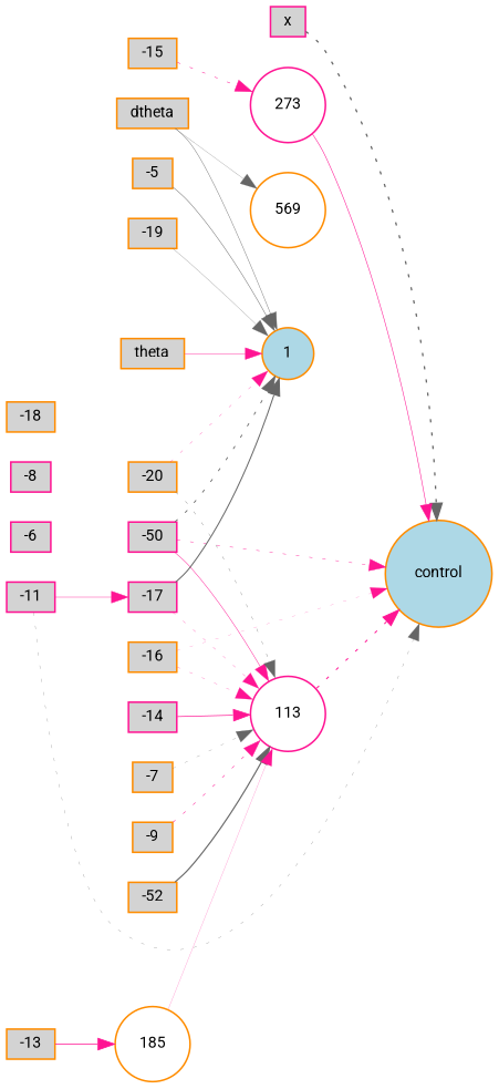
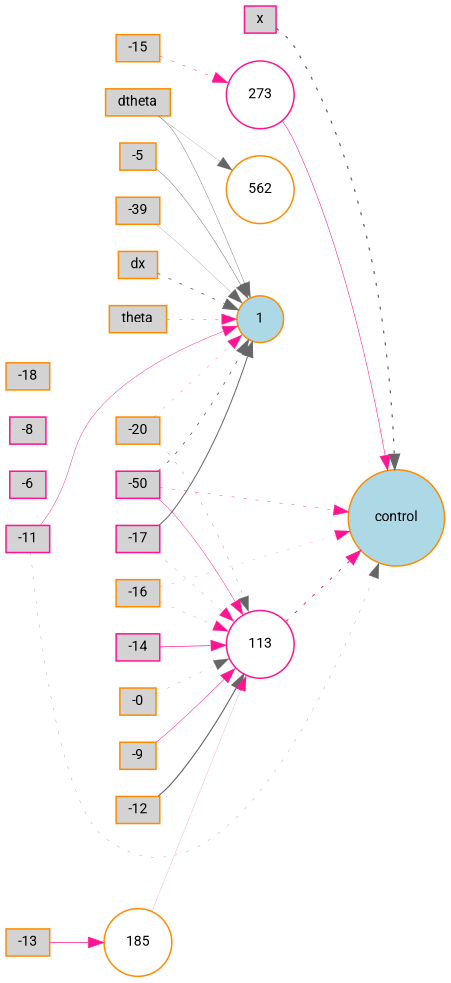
  digraph {
    fontname=Roboto
    rankdir=LR
    node [color=darkorange fillcolor=lightgray fontname=Roboto fontsize=9 shape=box style=filled]
    edge [color=deeppink fontname=Roboto style=dotted]
    x [color=deeppink height=0.2 width=0.2]
    control [fillcolor=lightblue height=0.2 shape=circle width=0.2]
+   dx [height=0.2 width=0.2]
    1 [fillcolor=lightblue height=0.2 shape=circle width=0.2]
    theta [height=0.2 width=0.2]
    dtheta [height=0.2 width=0.2]
-   562 [height=0.2 shape=circle width=0.2 label=569 fillcolor="" style=""]
+   562 [height=0.2 shape=circle width=0.2 fillcolor="" style=""]
    -5 [height=0.2 width=0.2]
    -6 [color=deeppink height=0.2 width=0.2]
-   -7 [height=0.2 width=0.2]
+   -7 [height=0.2 width=0.2 label=-0]
    113 [color=deeppink fillcolor=white height=0.2 shape=circle width=0.2]
    -8 [color=deeppink height=0.2 width=0.2]
    -9 [height=0.2 width=0.2]
    n14 [color=deeppink height=0.2 label=-50 width=0.2]
    -11 [color=deeppink height=0.2 width=0.2]
-   -12 [height=0.2 width=0.2 label=-52]
+   -12 [height=0.2 width=0.2]
    -13 [height=0.2 width=0.2]
    185 [fillcolor=white height=0.2 shape=circle width=0.2]
    -14 [color=deeppink height=0.2 width=0.2]
    -15 [height=0.2 width=0.2]
    273 [color=deeppink fillcolor=white height=0.2 shape=circle width=0.2]
    -16 [height=0.2 width=0.2]
    -17 [color=deeppink height=0.2 width=0.2]
    -18 [height=0.2 width=0.2]
-   -19 [height=0.2 width=0.2]
+   -19 [height=0.2 width=0.2 label=-39]
    -20 [height=0.2 width=0.2]
    x -> control [color=gray40 penwidth=0.8371859971381803]
-   theta -> 1 [penwidth=0.25381768439254815 style=bold]
+   dx -> 1 [color=gray40 penwidth=0.5518423229941429]
+   theta -> 1 [penwidth=0.25381768439254815]
    dtheta -> 1 [color=gray40 penwidth=0.2641654535820491 style=bold]
    dtheta -> 562 [color=gray40 penwidth=0.15081853310754 style=bold]
    -5 -> 1 [color=gray40 penwidth=0.30642277785331107 style=bold]
    -7 -> 113 [color=gray40 penwidth=0.14727364443792218]
    113 -> control [penwidth=0.6469212745407911]
-   -9 -> 113 [penwidth=0.33288544588665636]
+   -9 -> 113 [penwidth=0.33288544588665636 style=bold]
    n14 -> control [penwidth=0.2724865532779355]
    n14 -> 1 [color=gray40 penwidth=0.5630634373877484]
    n14 -> 113 [penwidth=0.29674267488835826 style=bold]
    -11 -> control [color=gray40 penwidth=0.161933891668577]
-   -11 -> -17 [penwidth=0.28091715174683596 style=bold]
+   -11 -> 1 [penwidth=0.28091715174683596 style=bold]
    -12 -> 113 [color=gray40 penwidth=0.7476989251693648 style=bold]
    -13 -> 185 [penwidth=0.4883375394785918 style=bold]
    185 -> 113 [penwidth=0.10940799509911861 style=bold]
    -14 -> 113 [penwidth=0.4476456635858215 style=bold]
    -15 -> 273 [penwidth=0.32006510929135457]
    273 -> control [penwidth=0.3522522252058973 style=bold]
    -16 -> control [penwidth=0.11003399610411577]
    -16 -> 113 [penwidth=0.15095106943212866]
    -17 -> 1 [color=gray40 penwidth=0.6530533573156212 style=bold]
    -17 -> 113 [penwidth=0.15684048177151688]
    -19 -> 1 [color=gray40 penwidth=0.15924385634812876 style=bold]
    -20 -> 1 [penwidth=0.16393630325979291]
    -20 -> 113 [color=gray40 penwidth=0.2023657524228704]
  }
